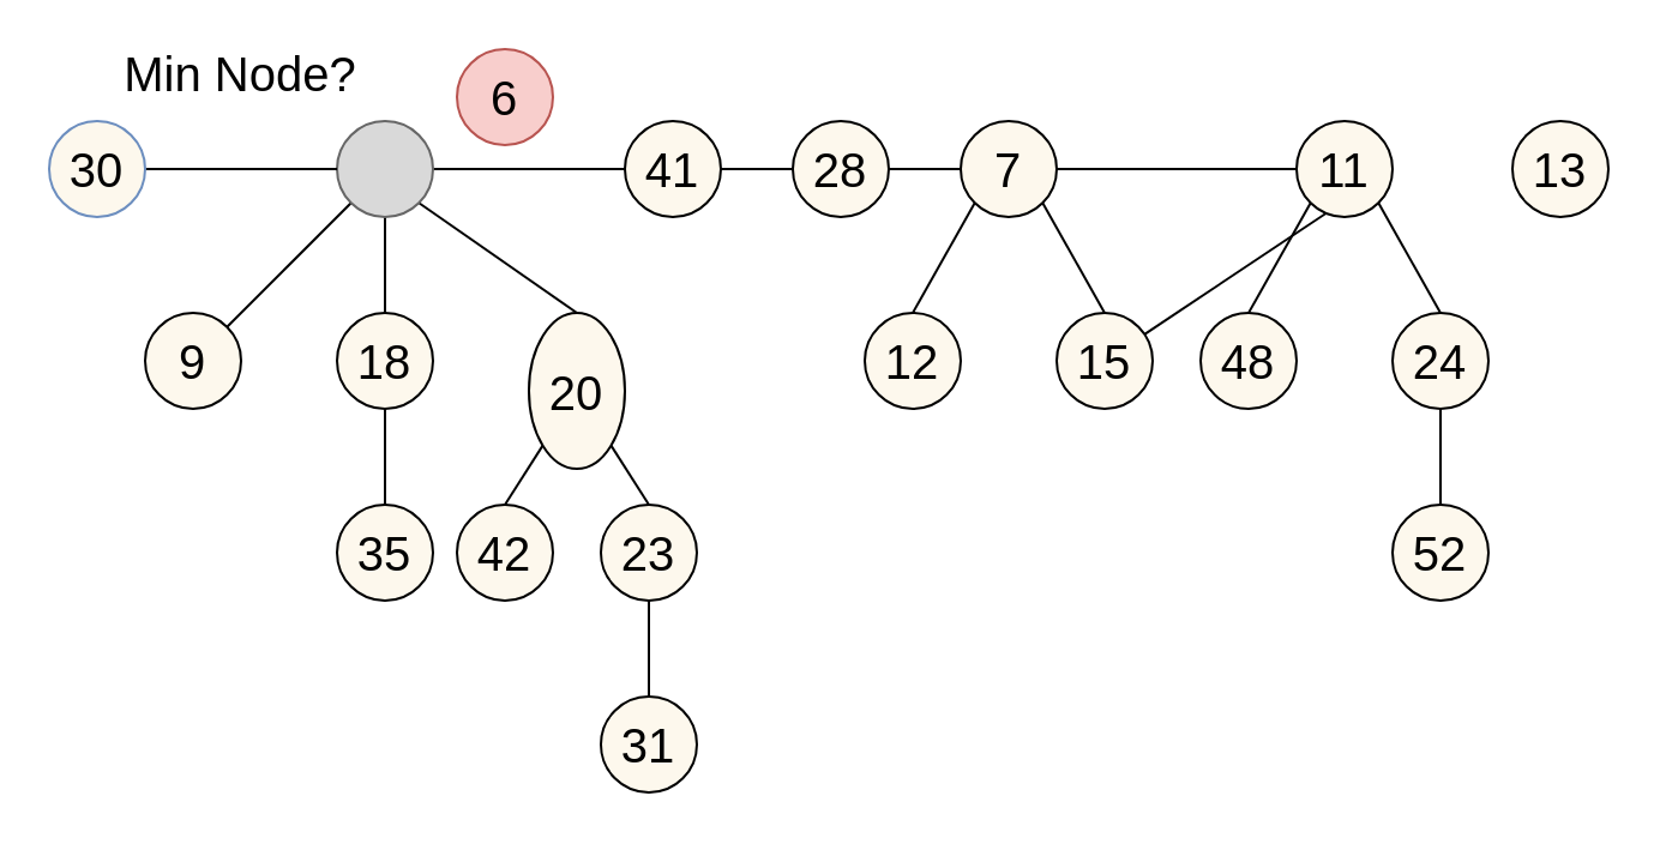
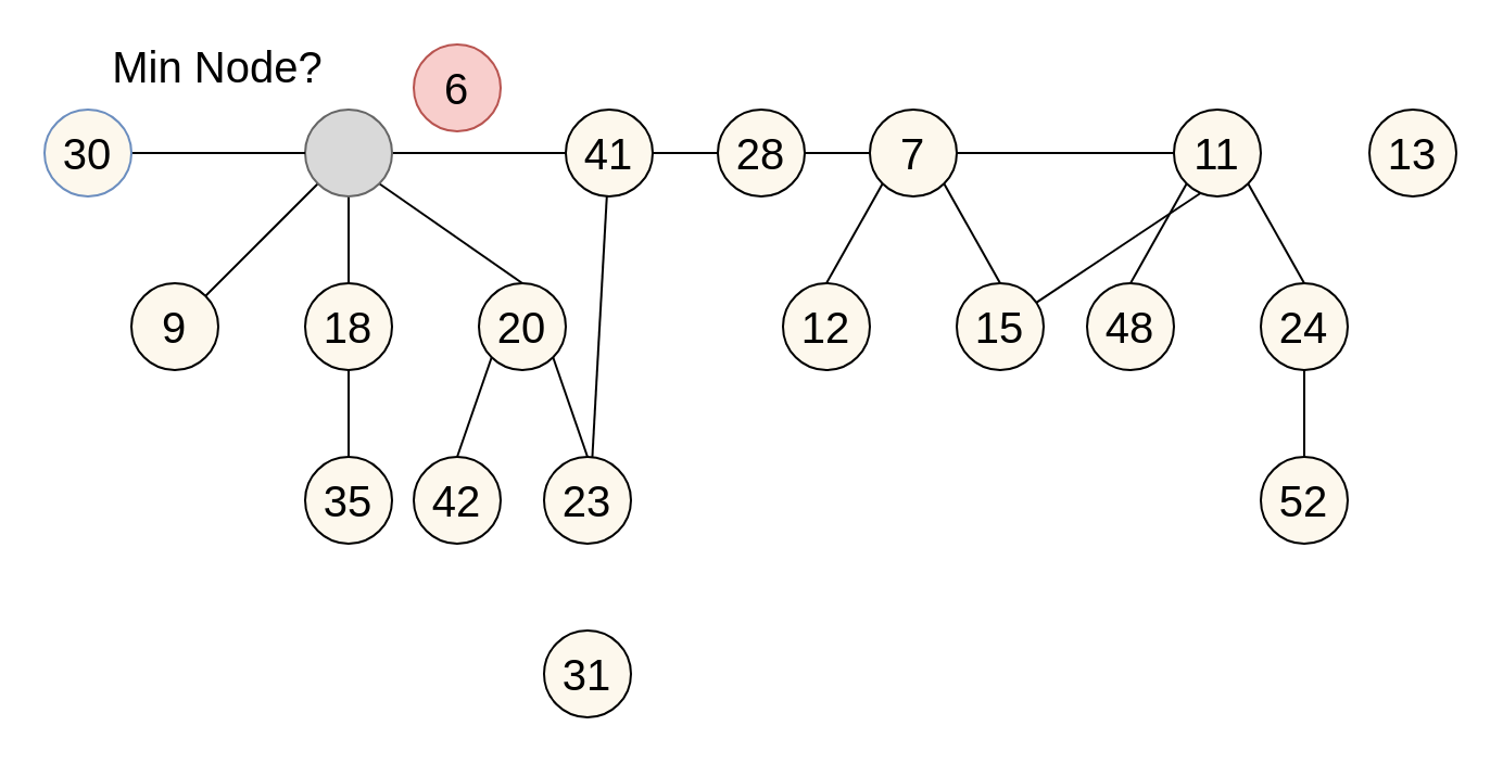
  <mxCell id="0" />
  <mxCell id="1" parent="0" />
  <mxCell id="2" style="rounded=0;orthogonalLoop=1;jettySize=auto;html=1;exitX=0;exitY=1;exitDx=0;exitDy=0;entryX=1;entryY=0;entryDx=0;entryDy=0;fontSize=20;strokeColor=#000000;endArrow=none;endFill=0;" parent="1" source="6" target="9" edge="1"><mxGeometry relative="1" as="geometry" /></mxCell>
  <mxCell id="3" style="edgeStyle=none;rounded=0;orthogonalLoop=1;jettySize=auto;html=1;exitX=0.5;exitY=1;exitDx=0;exitDy=0;entryX=0.5;entryY=0;entryDx=0;entryDy=0;endArrow=none;endFill=0;strokeColor=#000000;fontSize=20;" parent="1" source="6" target="11" edge="1"><mxGeometry relative="1" as="geometry" /></mxCell>
  <mxCell id="4" style="edgeStyle=none;rounded=0;orthogonalLoop=1;jettySize=auto;html=1;exitX=1;exitY=1;exitDx=0;exitDy=0;entryX=0.5;entryY=0;entryDx=0;entryDy=0;endArrow=none;endFill=0;strokeColor=#000000;fontSize=20;" parent="1" source="6" target="14" edge="1"><mxGeometry relative="1" as="geometry" /></mxCell>
  <mxCell id="5" style="edgeStyle=none;rounded=0;orthogonalLoop=1;jettySize=auto;html=1;exitX=1;exitY=0.5;exitDx=0;exitDy=0;entryX=0;entryY=0.5;entryDx=0;entryDy=0;endArrow=none;endFill=0;strokeColor=#000000;fontSize=20;" parent="1" source="6" target="8" edge="1"><mxGeometry relative="1" as="geometry" /></mxCell>
  <mxCell id="6" value="&lt;font style=&quot;font-size: 20px&quot;&gt;&lt;br&gt;&lt;/font&gt;" style="ellipse;whiteSpace=wrap;html=1;aspect=fixed;fillColor=#D9D9D9;strokeColor=#666666;fontColor=#333333;" parent="1" vertex="1"><mxGeometry x="140" y="50" width="40" height="40" as="geometry" /></mxCell>
  <mxCell id="7" style="edgeStyle=none;rounded=0;orthogonalLoop=1;jettySize=auto;html=1;exitX=1;exitY=0.5;exitDx=0;exitDy=0;entryX=0;entryY=0.5;entryDx=0;entryDy=0;endArrow=none;endFill=0;strokeColor=#000000;fontSize=20;" parent="1" source="8" target="21" edge="1"><mxGeometry relative="1" as="geometry" /></mxCell>
  <mxCell id="8" value="&lt;font style=&quot;font-size: 20px&quot;&gt;41&lt;/font&gt;" style="ellipse;whiteSpace=wrap;html=1;aspect=fixed;fillColor=#FDF8ED;" parent="1" vertex="1"><mxGeometry x="260" y="50" width="40" height="40" as="geometry" /></mxCell>
  <mxCell id="9" value="&lt;font style=&quot;font-size: 20px&quot;&gt;9&lt;br&gt;&lt;/font&gt;" style="ellipse;whiteSpace=wrap;html=1;aspect=fixed;fillColor=#FDF8ED;" parent="1" vertex="1"><mxGeometry x="60" y="130" width="40" height="40" as="geometry" /></mxCell>
  <mxCell id="10" style="edgeStyle=none;rounded=0;orthogonalLoop=1;jettySize=auto;html=1;exitX=0.5;exitY=1;exitDx=0;exitDy=0;entryX=0.5;entryY=0;entryDx=0;entryDy=0;endArrow=none;endFill=0;strokeColor=#000000;fontSize=20;" parent="1" source="11" target="15" edge="1"><mxGeometry relative="1" as="geometry" /></mxCell>
  <mxCell id="11" value="&lt;font style=&quot;font-size: 20px&quot;&gt;18&lt;br&gt;&lt;/font&gt;" style="ellipse;whiteSpace=wrap;html=1;aspect=fixed;fillColor=#FDF8ED;" parent="1" vertex="1"><mxGeometry x="140" y="130" width="40" height="40" as="geometry" /></mxCell>
  <mxCell id="12" style="edgeStyle=none;rounded=0;orthogonalLoop=1;jettySize=auto;html=1;exitX=0;exitY=1;exitDx=0;exitDy=0;entryX=0.5;entryY=0;entryDx=0;entryDy=0;endArrow=none;endFill=0;strokeColor=#000000;fontSize=20;" parent="1" source="14" target="16" edge="1"><mxGeometry relative="1" as="geometry" /></mxCell>
  <mxCell id="13" style="edgeStyle=none;rounded=0;orthogonalLoop=1;jettySize=auto;html=1;exitX=1;exitY=1;exitDx=0;exitDy=0;entryX=0.5;entryY=0;entryDx=0;entryDy=0;endArrow=none;endFill=0;strokeColor=#000000;fontSize=20;" parent="1" source="14" target="18" edge="1"><mxGeometry relative="1" as="geometry" /></mxCell>
- <mxCell id="14" value="&lt;font style=&quot;font-size: 20px&quot;&gt;20&lt;br&gt;&lt;/font&gt;" style="ellipse;whiteSpace=wrap;html=1;aspect=fixed;fillColor=#FDF8ED;" parent="1" vertex="1"><mxGeometry x="220" y="130" width="40" height="65" as="geometry" /></mxCell>
+ <mxCell id="14" value="&lt;font style=&quot;font-size: 20px&quot;&gt;20&lt;br&gt;&lt;/font&gt;" style="ellipse;whiteSpace=wrap;html=1;aspect=fixed;fillColor=#FDF8ED;" parent="1" vertex="1"><mxGeometry x="220" y="130" width="40" height="40" as="geometry" /></mxCell>
  <mxCell id="15" value="&lt;font style=&quot;font-size: 20px&quot;&gt;35&lt;br&gt;&lt;/font&gt;" style="ellipse;whiteSpace=wrap;html=1;aspect=fixed;fillColor=#FDF8ED;" parent="1" vertex="1"><mxGeometry x="140" y="210" width="40" height="40" as="geometry" /></mxCell>
  <mxCell id="16" value="&lt;font style=&quot;font-size: 20px&quot;&gt;42&lt;br&gt;&lt;/font&gt;" style="ellipse;whiteSpace=wrap;html=1;aspect=fixed;fillColor=#FDF8ED;" parent="1" vertex="1"><mxGeometry x="190" y="210" width="40" height="40" as="geometry" /></mxCell>
- <mxCell id="17" style="edgeStyle=none;rounded=0;orthogonalLoop=1;jettySize=auto;html=1;exitX=0.5;exitY=1;exitDx=0;exitDy=0;entryX=0.5;entryY=0;entryDx=0;entryDy=0;endArrow=none;endFill=0;strokeColor=#000000;fontSize=20;" parent="1" source="18" target="19" edge="1"><mxGeometry relative="1" as="geometry" /></mxCell>
+ <mxCell id="17" style="edgeStyle=none;rounded=0;orthogonalLoop=1;jettySize=auto;html=1;exitX=0.5;exitY=1;exitDx=0;exitDy=0;endArrow=none;endFill=0;strokeColor=#000000;fontSize=20;" parent="1" source="18" target="8" edge="1"><mxGeometry relative="1" as="geometry" /></mxCell>
  <mxCell id="18" value="&lt;font style=&quot;font-size: 20px&quot;&gt;23&lt;br&gt;&lt;/font&gt;" style="ellipse;whiteSpace=wrap;html=1;aspect=fixed;fillColor=#FDF8ED;" parent="1" vertex="1"><mxGeometry x="250" y="210" width="40" height="40" as="geometry" /></mxCell>
  <mxCell id="19" value="&lt;font style=&quot;font-size: 20px&quot;&gt;31&lt;br&gt;&lt;/font&gt;" style="ellipse;whiteSpace=wrap;html=1;aspect=fixed;fillColor=#FDF8ED;" parent="1" vertex="1"><mxGeometry x="250" y="290" width="40" height="40" as="geometry" /></mxCell>
  <mxCell id="20" style="edgeStyle=none;rounded=0;orthogonalLoop=1;jettySize=auto;html=1;exitX=1;exitY=0.5;exitDx=0;exitDy=0;entryX=0;entryY=0.5;entryDx=0;entryDy=0;endArrow=none;endFill=0;strokeColor=#000000;fontSize=20;" parent="1" source="21" target="25" edge="1"><mxGeometry relative="1" as="geometry" /></mxCell>
  <mxCell id="21" value="&lt;font style=&quot;font-size: 20px&quot;&gt;28&lt;br&gt;&lt;/font&gt;" style="ellipse;whiteSpace=wrap;html=1;aspect=fixed;fillColor=#FDF8ED;" parent="1" vertex="1"><mxGeometry x="330" y="50" width="40" height="40" as="geometry" /></mxCell>
  <mxCell id="22" style="edgeStyle=none;rounded=0;orthogonalLoop=1;jettySize=auto;html=1;exitX=1;exitY=0.5;exitDx=0;exitDy=0;entryX=0;entryY=0.5;entryDx=0;entryDy=0;endArrow=none;endFill=0;strokeColor=#000000;fontSize=20;" parent="1" source="25" target="31" edge="1"><mxGeometry relative="1" as="geometry" /></mxCell>
  <mxCell id="23" style="edgeStyle=none;rounded=0;orthogonalLoop=1;jettySize=auto;html=1;exitX=0;exitY=1;exitDx=0;exitDy=0;entryX=0.5;entryY=0;entryDx=0;entryDy=0;endArrow=none;endFill=0;strokeColor=#000000;fontSize=20;" parent="1" source="25" target="26" edge="1"><mxGeometry relative="1" as="geometry" /></mxCell>
  <mxCell id="24" style="edgeStyle=none;rounded=0;orthogonalLoop=1;jettySize=auto;html=1;exitX=1;exitY=1;exitDx=0;exitDy=0;entryX=0.5;entryY=0;entryDx=0;entryDy=0;endArrow=none;endFill=0;strokeColor=#000000;fontSize=20;" parent="1" source="25" target="27" edge="1"><mxGeometry relative="1" as="geometry" /></mxCell>
  <mxCell id="25" value="&lt;font style=&quot;font-size: 20px&quot;&gt;7&lt;br&gt;&lt;/font&gt;" style="ellipse;whiteSpace=wrap;html=1;aspect=fixed;fillColor=#FDF8ED;" parent="1" vertex="1"><mxGeometry x="400" y="50" width="40" height="40" as="geometry" /></mxCell>
  <mxCell id="26" value="&lt;font style=&quot;font-size: 20px&quot;&gt;12&lt;br&gt;&lt;/font&gt;" style="ellipse;whiteSpace=wrap;html=1;aspect=fixed;fillColor=#FDF8ED;" parent="1" vertex="1"><mxGeometry x="360" y="130" width="40" height="40" as="geometry" /></mxCell>
  <mxCell id="27" value="&lt;font style=&quot;font-size: 20px&quot;&gt;15&lt;br&gt;&lt;/font&gt;" style="ellipse;whiteSpace=wrap;html=1;aspect=fixed;fillColor=#FDF8ED;" parent="1" vertex="1"><mxGeometry x="440" y="130" width="40" height="40" as="geometry" /></mxCell>
  <mxCell id="28" style="edgeStyle=none;rounded=0;orthogonalLoop=1;jettySize=auto;html=1;exitX=1;exitY=0.5;exitDx=0;exitDy=0;endArrow=none;endFill=0;strokeColor=#000000;fontSize=20;" parent="1" source="31" target="27" edge="1"><mxGeometry relative="1" as="geometry" /></mxCell>
  <mxCell id="29" style="edgeStyle=none;rounded=0;orthogonalLoop=1;jettySize=auto;html=1;exitX=0;exitY=1;exitDx=0;exitDy=0;entryX=0.5;entryY=0;entryDx=0;entryDy=0;endArrow=none;endFill=0;strokeColor=#000000;fontSize=20;" parent="1" source="31" target="32" edge="1"><mxGeometry relative="1" as="geometry" /></mxCell>
  <mxCell id="30" style="edgeStyle=none;rounded=0;orthogonalLoop=1;jettySize=auto;html=1;exitX=1;exitY=1;exitDx=0;exitDy=0;entryX=0.5;entryY=0;entryDx=0;entryDy=0;endArrow=none;endFill=0;strokeColor=#000000;fontSize=20;" parent="1" source="31" target="34" edge="1"><mxGeometry relative="1" as="geometry" /></mxCell>
  <mxCell id="31" value="&lt;font style=&quot;font-size: 20px&quot;&gt;11&lt;br&gt;&lt;/font&gt;" style="ellipse;whiteSpace=wrap;html=1;aspect=fixed;fillColor=#FDF8ED;" parent="1" vertex="1"><mxGeometry x="540" y="50" width="40" height="40" as="geometry" /></mxCell>
  <mxCell id="32" value="&lt;font style=&quot;font-size: 20px&quot;&gt;48&lt;br&gt;&lt;/font&gt;" style="ellipse;whiteSpace=wrap;html=1;aspect=fixed;fillColor=#FDF8ED;" parent="1" vertex="1"><mxGeometry x="500" y="130" width="40" height="40" as="geometry" /></mxCell>
  <mxCell id="33" style="edgeStyle=none;rounded=0;orthogonalLoop=1;jettySize=auto;html=1;exitX=0.5;exitY=1;exitDx=0;exitDy=0;entryX=0.5;entryY=0;entryDx=0;entryDy=0;endArrow=none;endFill=0;strokeColor=#000000;fontSize=20;" parent="1" source="34" target="35" edge="1"><mxGeometry relative="1" as="geometry" /></mxCell>
  <mxCell id="34" value="&lt;font style=&quot;font-size: 20px&quot;&gt;24&lt;br&gt;&lt;/font&gt;" style="ellipse;whiteSpace=wrap;html=1;aspect=fixed;fillColor=#FDF8ED;" parent="1" vertex="1"><mxGeometry x="580" y="130" width="40" height="40" as="geometry" /></mxCell>
  <mxCell id="35" value="&lt;font style=&quot;font-size: 20px&quot;&gt;52&lt;br&gt;&lt;/font&gt;" style="ellipse;whiteSpace=wrap;html=1;aspect=fixed;fillColor=#FDF8ED;" parent="1" vertex="1"><mxGeometry x="580" y="210" width="40" height="40" as="geometry" /></mxCell>
  <mxCell id="36" value="&lt;font style=&quot;font-size: 20px&quot;&gt;13&lt;br&gt;&lt;/font&gt;" style="ellipse;whiteSpace=wrap;html=1;aspect=fixed;fillColor=#FDF8ED;" parent="1" vertex="1"><mxGeometry x="630" y="50" width="40" height="40" as="geometry" /></mxCell>
  <mxCell id="37" value="Min Node?" style="text;html=1;strokeColor=none;fillColor=none;align=center;verticalAlign=middle;whiteSpace=wrap;rounded=0;fontSize=20;" parent="1" vertex="1"><mxGeometry x="40" y="20" width="120" height="20" as="geometry" /></mxCell>
  <mxCell id="38" style="edgeStyle=none;rounded=0;orthogonalLoop=1;jettySize=auto;html=1;exitX=1;exitY=0.5;exitDx=0;exitDy=0;entryX=0;entryY=0.5;entryDx=0;entryDy=0;startArrow=none;startFill=0;endArrow=none;endFill=0;strokeColor=#000000;fontSize=20;" parent="1" source="39" target="6" edge="1"><mxGeometry relative="1" as="geometry" /></mxCell>
  <mxCell id="39" value="&lt;font style=&quot;font-size: 20px&quot;&gt;30&lt;br&gt;&lt;/font&gt;" style="ellipse;whiteSpace=wrap;html=1;aspect=fixed;fillColor=#FDF8ED;strokeColor=#6c8ebf;" parent="1" vertex="1"><mxGeometry y="50" width="40" height="40" as="geometry" x="20" /></mxCell>
  <mxCell id="40" value="&lt;font style=&quot;font-size: 20px&quot;&gt;6&lt;br&gt;&lt;/font&gt;" style="ellipse;whiteSpace=wrap;html=1;aspect=fixed;fillColor=#f8cecc;strokeColor=#b85450;" vertex="1" parent="1"><mxGeometry x="190" y="20" width="40" height="40" as="geometry" /></mxCell>
